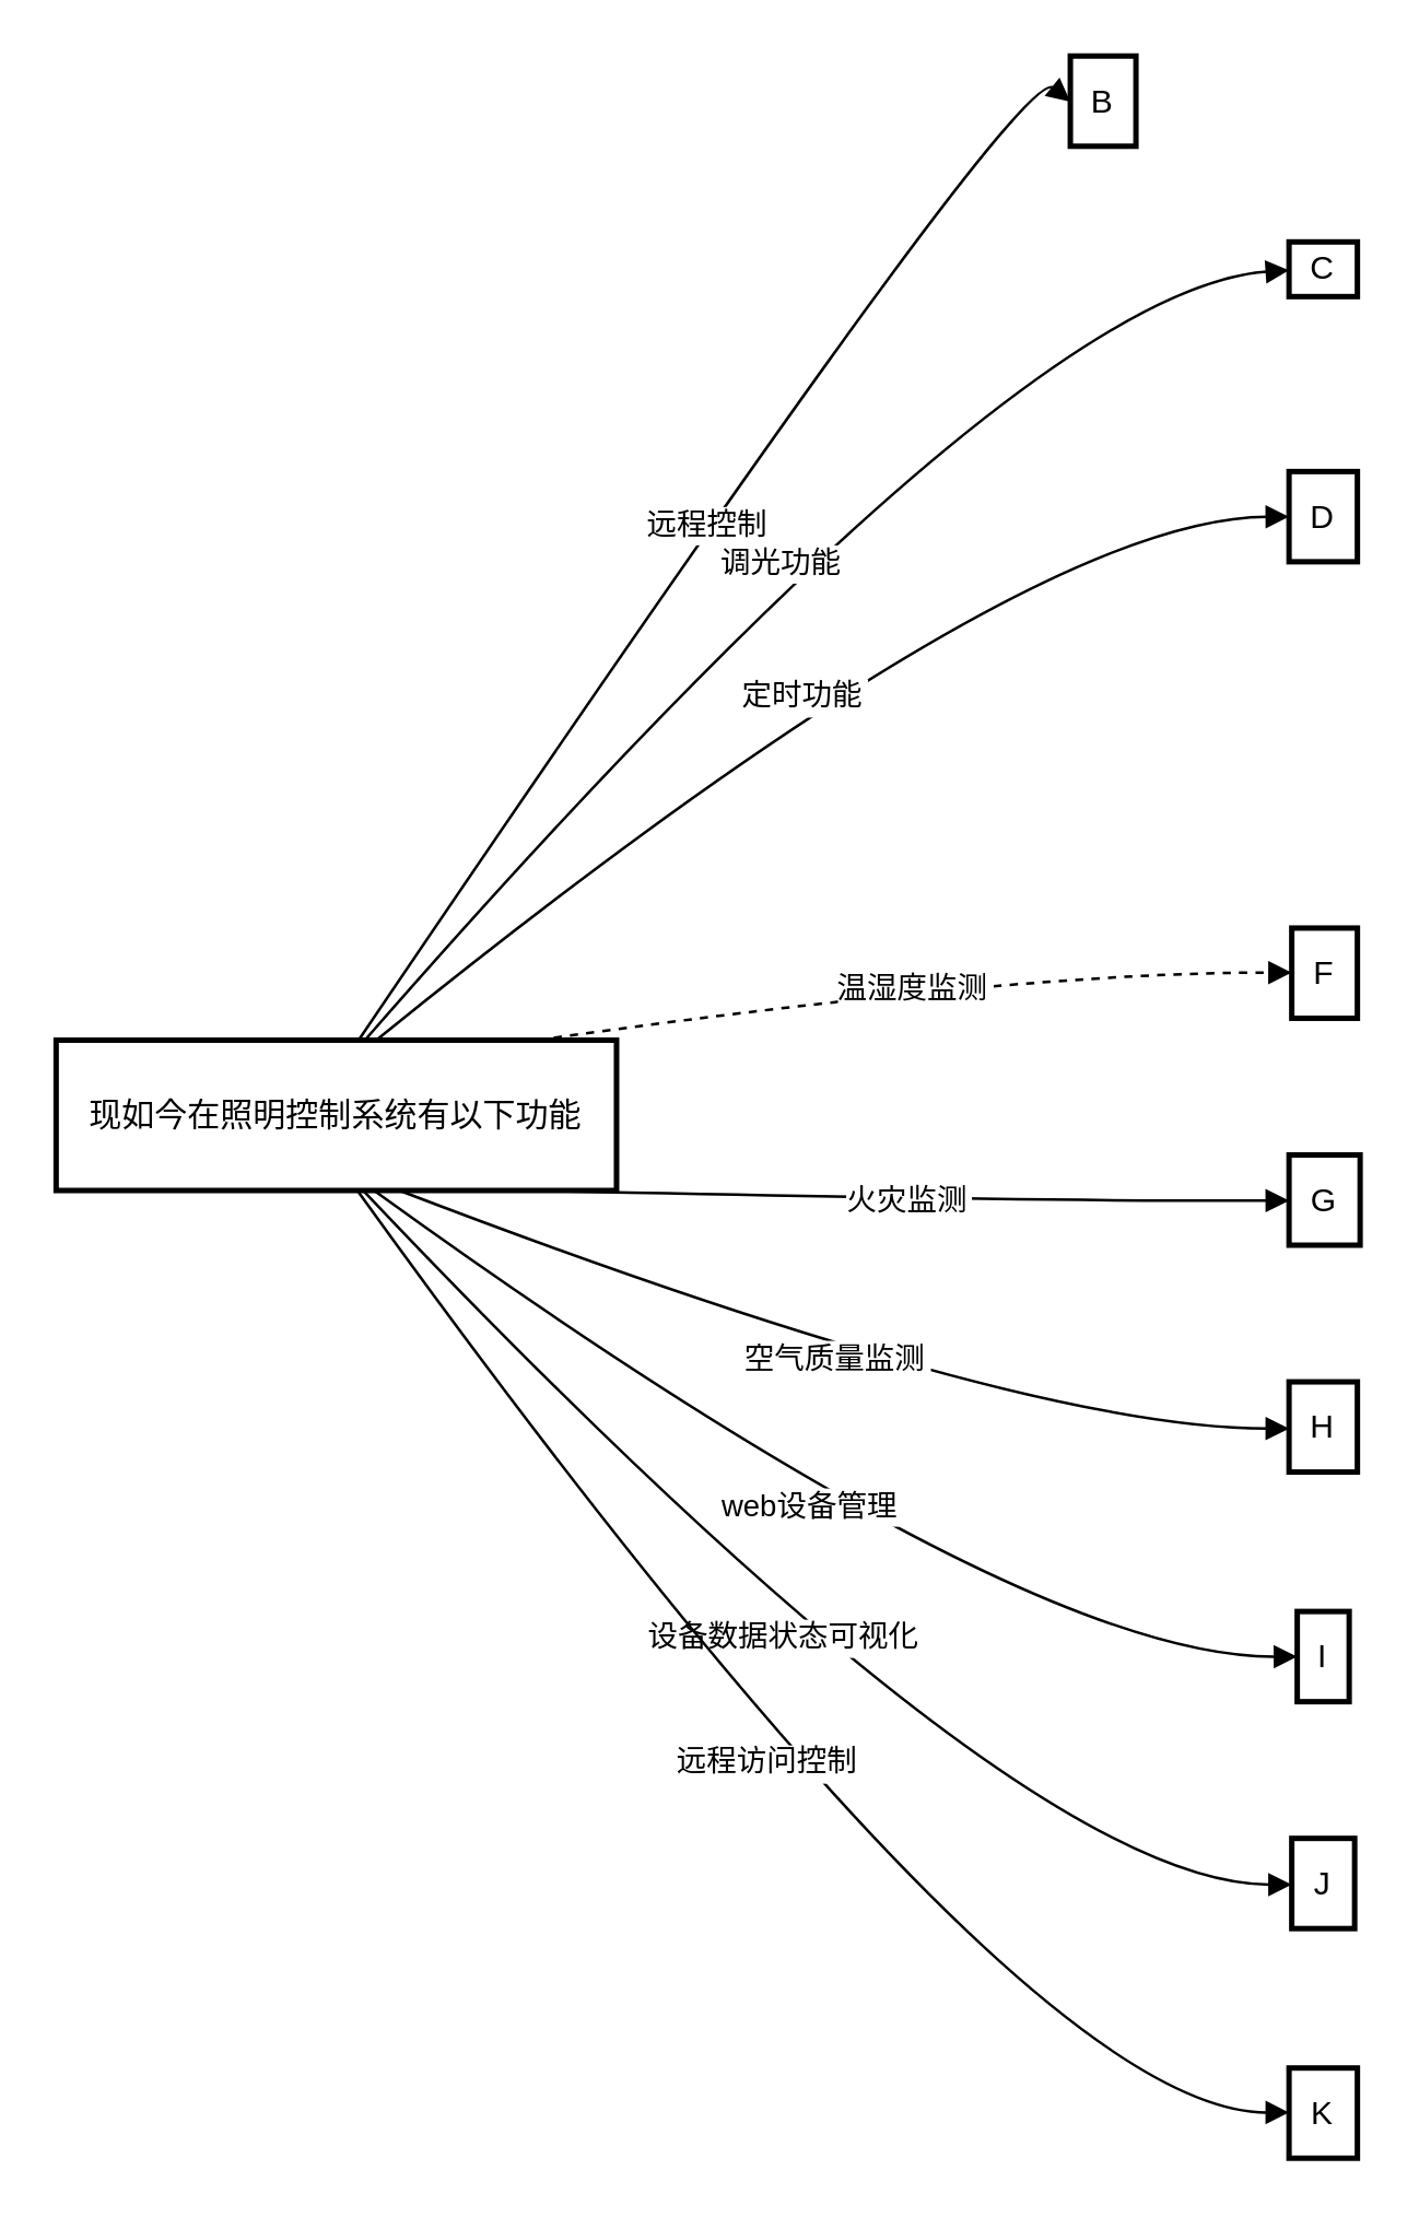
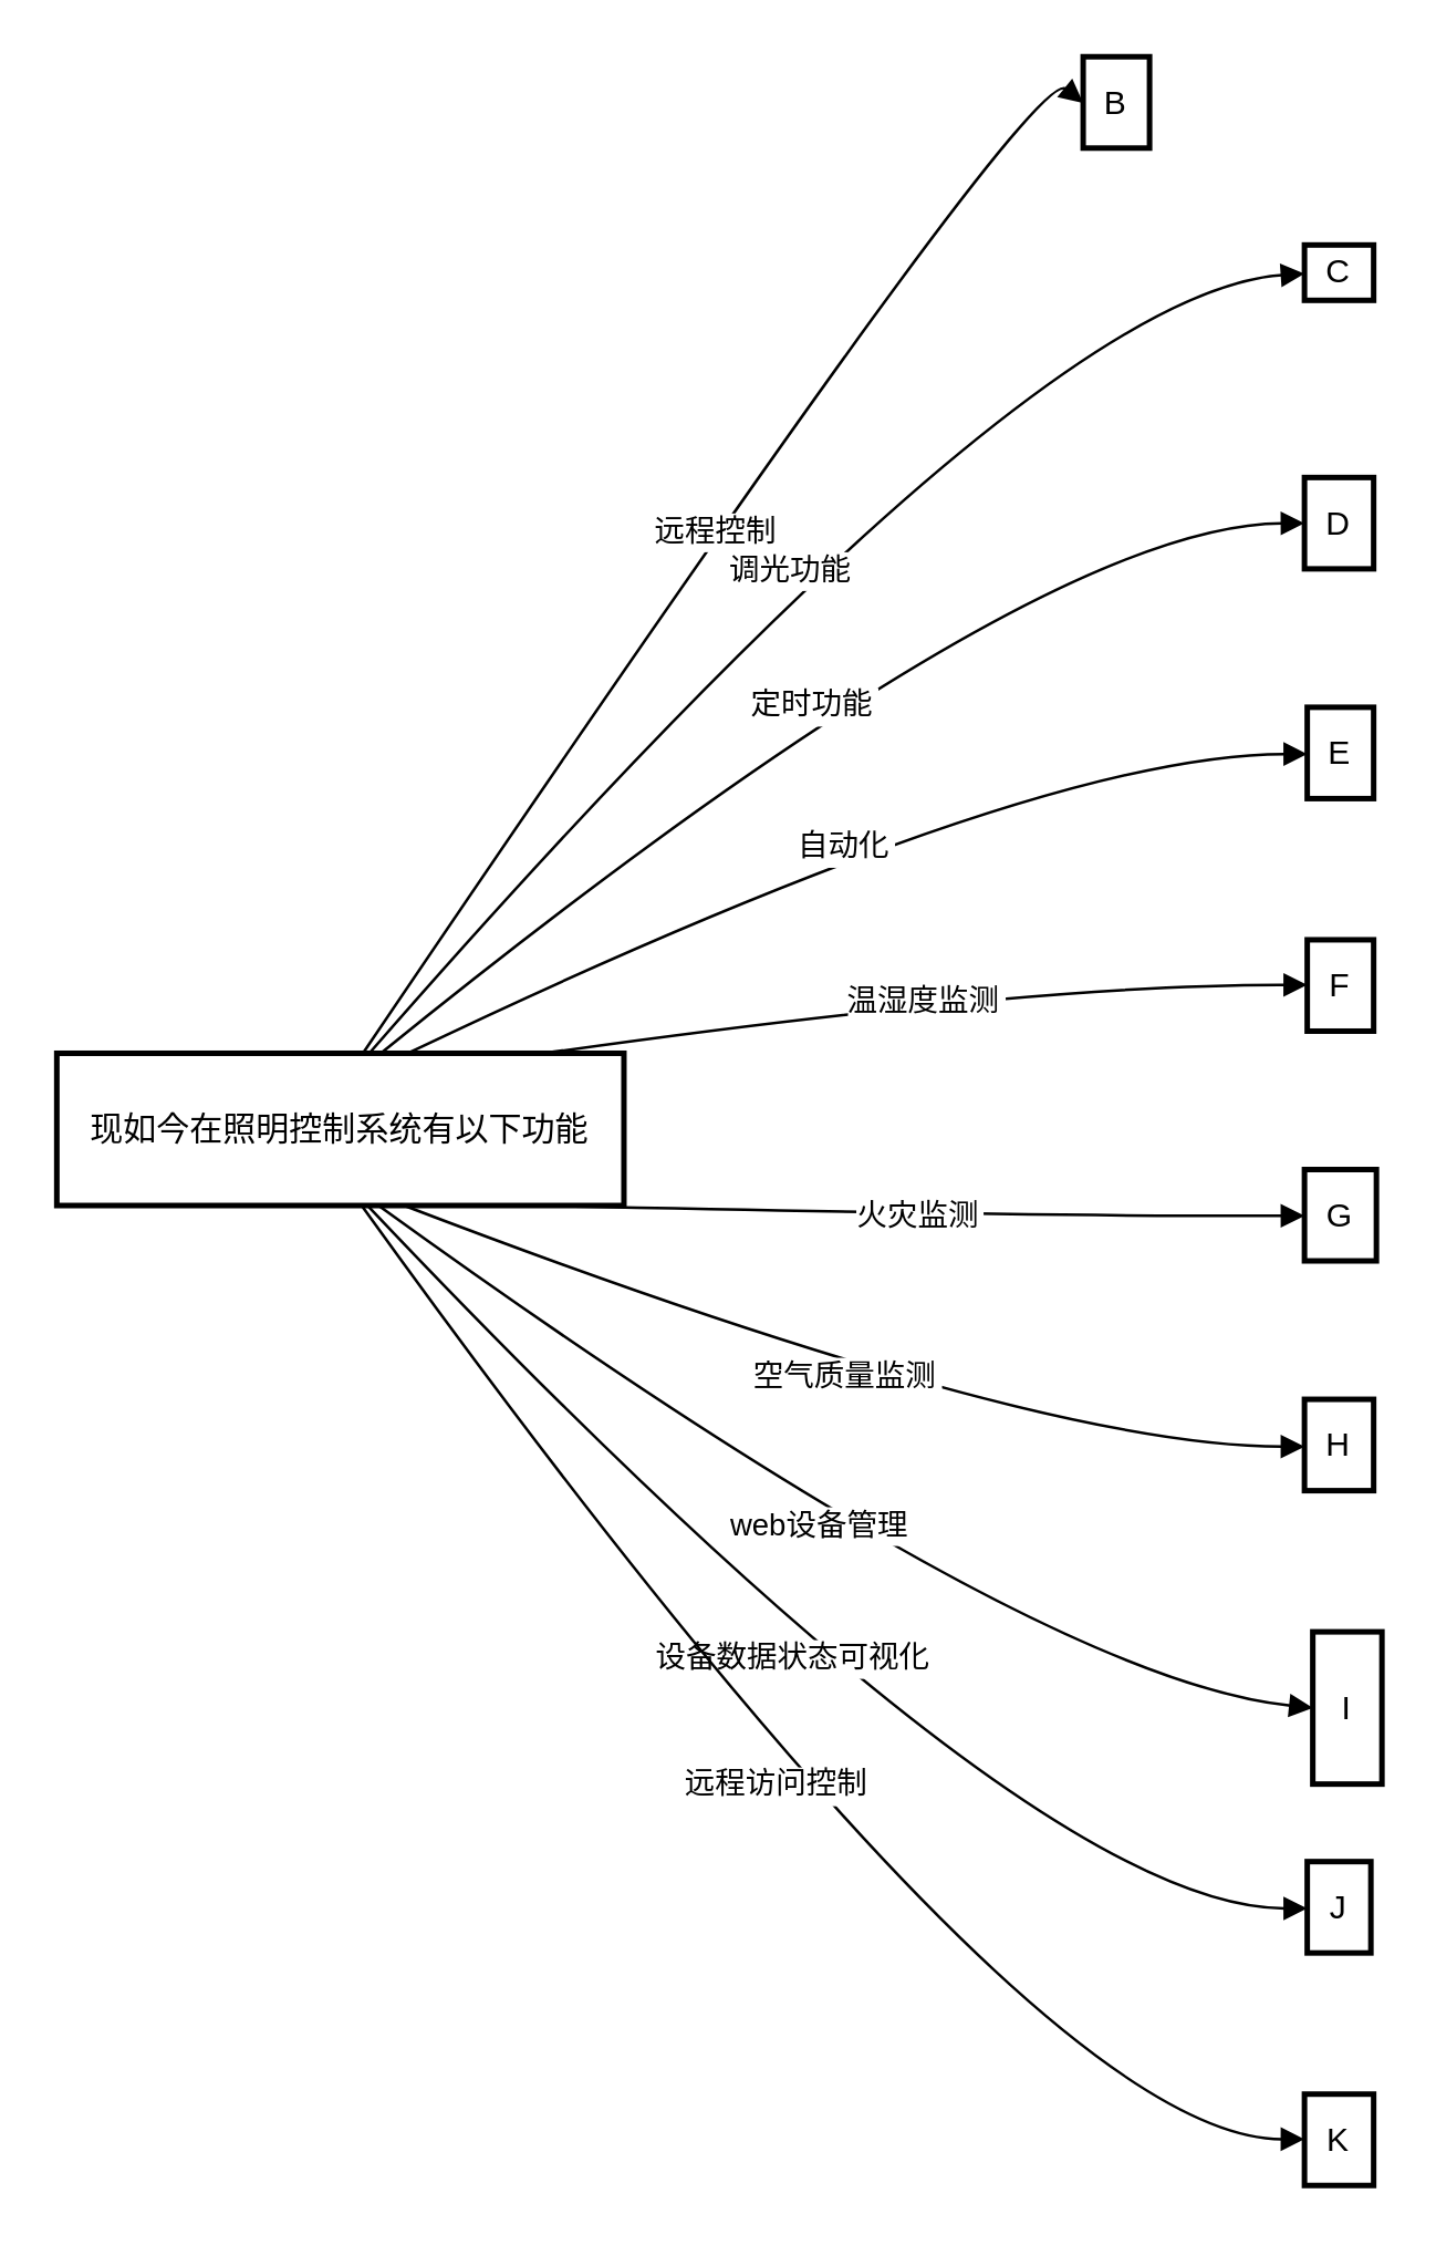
  <mxCell id="0" />
  <mxCell id="1" parent="0" />
  <mxCell id="2" value="现如今在照明控制系统有以下功能" style="whiteSpace=wrap;strokeWidth=2;" vertex="1" parent="1"><mxGeometry x="20" y="380" width="205" height="55" as="geometry" /></mxCell>
  <mxCell id="3" value="B" style="whiteSpace=wrap;strokeWidth=2;" vertex="1" parent="1"><mxGeometry x="391" y="20" width="24" height="33" as="geometry" /></mxCell>
  <mxCell id="4" value="C" style="whiteSpace=wrap;strokeWidth=2;" vertex="1" parent="1"><mxGeometry x="471" y="88" width="25" height="20" as="geometry" /></mxCell>
  <mxCell id="5" value="D" style="whiteSpace=wrap;strokeWidth=2;" vertex="1" parent="1"><mxGeometry x="471" y="172" width="25" height="33" as="geometry" /></mxCell>
+ <mxCell id="6" value="E" style="whiteSpace=wrap;strokeWidth=2;" vertex="1" parent="1"><mxGeometry x="472" y="255" width="24" height="33" as="geometry" /></mxCell>
  <mxCell id="7" value="F" style="whiteSpace=wrap;strokeWidth=2;" vertex="1" parent="1"><mxGeometry x="472" y="339" width="24" height="33" as="geometry" /></mxCell>
  <mxCell id="8" value="G" style="whiteSpace=wrap;strokeWidth=2;" vertex="1" parent="1"><mxGeometry x="471" y="422" width="26" height="33" as="geometry" /></mxCell>
  <mxCell id="9" value="H" style="whiteSpace=wrap;strokeWidth=2;" vertex="1" parent="1"><mxGeometry x="471" y="505" width="25" height="33" as="geometry" /></mxCell>
- <mxCell id="10" value="I" style="whiteSpace=wrap;strokeWidth=2;" vertex="1" parent="1"><mxGeometry x="474" y="589" width="19" height="33" as="geometry" /></mxCell>
+ <mxCell id="10" value="I" style="whiteSpace=wrap;strokeWidth=2;" vertex="1" parent="1"><mxGeometry x="474" y="589" width="25" height="55" as="geometry" /></mxCell>
  <mxCell id="11" value="J" style="whiteSpace=wrap;strokeWidth=2;" vertex="1" parent="1"><mxGeometry x="472" y="672" width="23" height="33" as="geometry" /></mxCell>
  <mxCell id="12" value="K" style="whiteSpace=wrap;strokeWidth=2;" vertex="1" parent="1"><mxGeometry x="471" y="756" width="25" height="33" as="geometry" /></mxCell>
  <mxCell id="13" value="远程控制" style="curved=1;startArrow=none;endArrow=block;exitX=0.539;exitY=0.009;entryX=0.02;entryY=0.506;" edge="1" parent="1" source="2" target="3"><mxGeometry relative="1" as="geometry"><Array as="points"><mxPoint x="373" y="22" /></Array></mxGeometry></mxCell>
  <mxCell id="14" value="调光功能" style="curved=1;startArrow=none;endArrow=block;exitX=0.55;exitY=0.009;entryX=0.009;entryY=0.518;" edge="1" parent="1" source="2" target="4"><mxGeometry relative="1" as="geometry"><Array as="points"><mxPoint x="373" y="105" /></Array></mxGeometry></mxCell>
  <mxCell id="15" value="定时功能" style="curved=1;startArrow=none;endArrow=block;exitX=0.57;exitY=0.009;entryX=0.004;entryY=0.5;" edge="1" parent="1" source="2" target="5"><mxGeometry relative="1" as="geometry"><Array as="points"><mxPoint x="373" y="189" /></Array></mxGeometry></mxCell>
- <mxCell id="17" value="温湿度监测" style="curved=1;startArrow=none;endArrow=block;exitX=0.852;exitY=0.009;entryX=-0.016;entryY=0.494;dashed=1;" edge="1" parent="1" source="2" target="7"><mxGeometry relative="1" as="geometry"><Array as="points"><mxPoint x="373" y="355" /></Array></mxGeometry></mxCell>
+ <mxCell id="16" value="自动化" style="curved=1;startArrow=none;endArrow=block;exitX=0.617;exitY=0.009;entryX=-0.016;entryY=0.512;" edge="1" parent="1" source="2" target="6"><mxGeometry relative="1" as="geometry"><Array as="points"><mxPoint x="373" y="272" /></Array></mxGeometry></mxCell>
+ <mxCell id="17" value="温湿度监测" style="curved=1;startArrow=none;endArrow=block;exitX=0.852;exitY=0.009;entryX=-0.016;entryY=0.494;" edge="1" parent="1" source="2" target="7"><mxGeometry relative="1" as="geometry"><Array as="points"><mxPoint x="373" y="355" /></Array></mxGeometry></mxCell>
  <mxCell id="18" value="火灾监测" style="curved=1;startArrow=none;endArrow=block;exitX=0.852;exitY=1.021;entryX=-0.015;entryY=0.506;" edge="1" parent="1" source="2" target="8"><mxGeometry relative="1" as="geometry"><Array as="points"><mxPoint x="373" y="439" /></Array></mxGeometry></mxCell>
  <mxCell id="19" value="空气质量监测" style="curved=1;startArrow=none;endArrow=block;exitX=0.617;exitY=1.021;entryX=-0.009;entryY=0.518;" edge="1" parent="1" source="2" target="9"><mxGeometry relative="1" as="geometry"><Array as="points"><mxPoint x="373" y="522" /></Array></mxGeometry></mxCell>
  <mxCell id="20" value="web设备管理" style="curved=1;startArrow=none;endArrow=block;exitX=0.57;exitY=1.021;entryX=-0.012;entryY=0.5;" edge="1" parent="1" source="2" target="10"><mxGeometry relative="1" as="geometry"><Array as="points"><mxPoint x="373" y="606" /></Array></mxGeometry></mxCell>
  <mxCell id="21" value="设备数据状态可视化" style="curved=1;startArrow=none;endArrow=block;exitX=0.55;exitY=1.021;entryX=0.009;entryY=0.512;" edge="1" parent="1" source="2" target="11"><mxGeometry relative="1" as="geometry"><Array as="points"><mxPoint x="373" y="689" /></Array></mxGeometry></mxCell>
  <mxCell id="22" value="远程访问控制" style="curved=1;startArrow=none;endArrow=block;exitX=0.539;exitY=1.021;entryX=0.009;entryY=0.494;" edge="1" parent="1" source="2" target="12"><mxGeometry relative="1" as="geometry"><Array as="points"><mxPoint x="373" y="772" /></Array></mxGeometry></mxCell>
